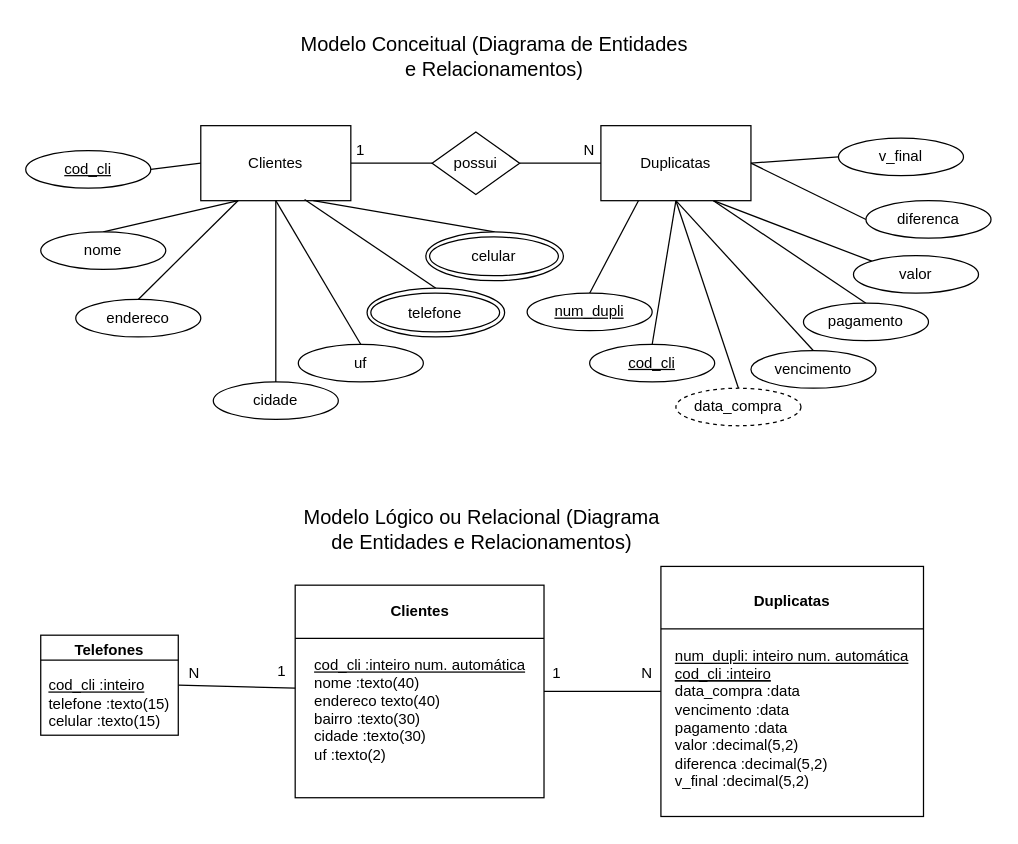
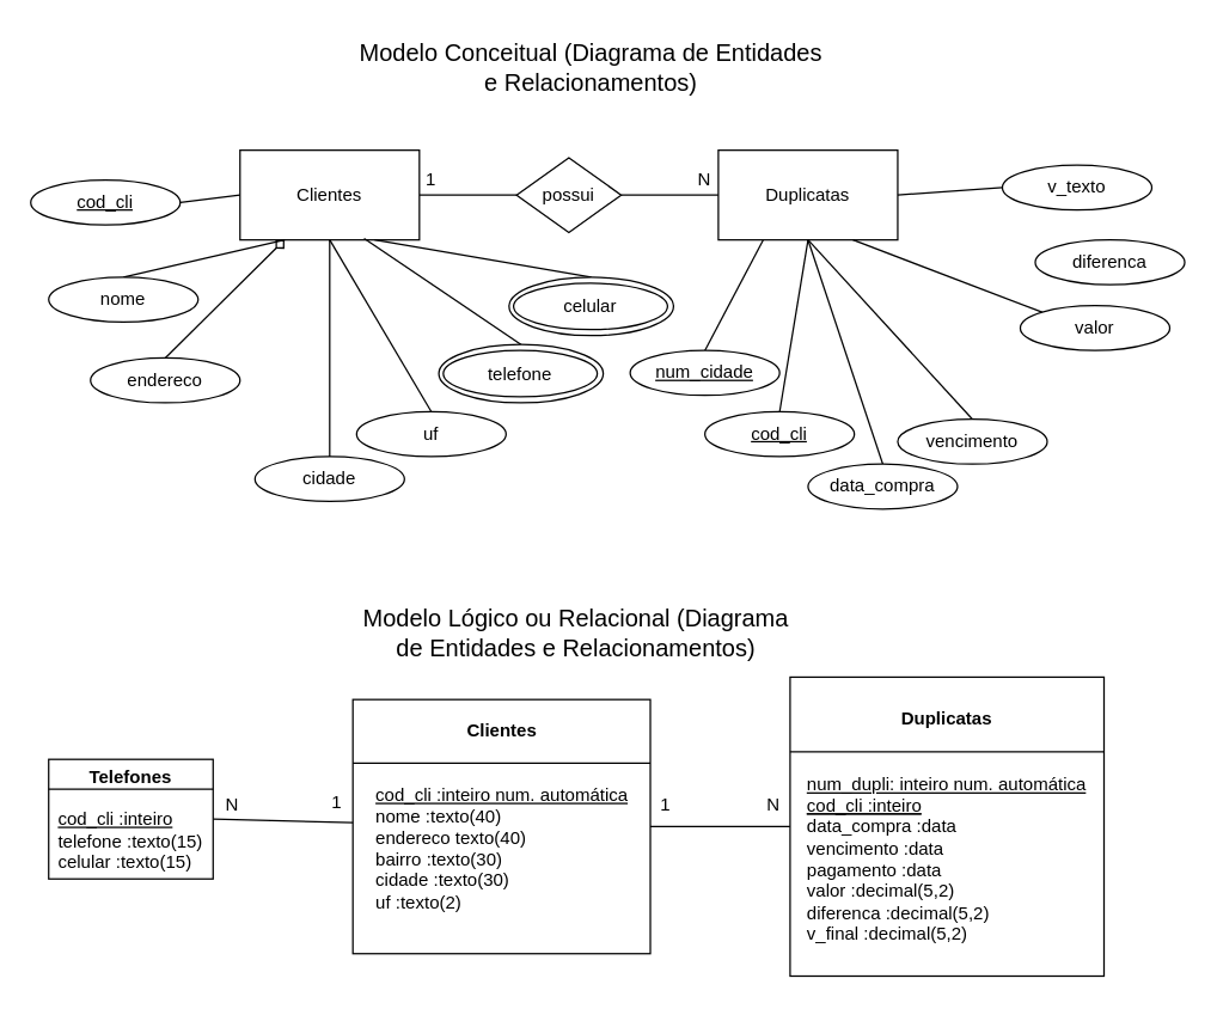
  <mxCell id="0" />
  <mxCell id="1" parent="0" />
  <mxCell id="2" style="edgeStyle=none;rounded=0;orthogonalLoop=1;jettySize=auto;html=1;exitX=1;exitY=0.5;exitDx=0;exitDy=0;entryX=0;entryY=0.5;entryDx=0;entryDy=0;endArrow=none;endFill=0;" edge="1" parent="1" source="3" target="23"><mxGeometry relative="1" as="geometry" /></mxCell>
  <mxCell id="3" value="Clientes" style="rounded=0;whiteSpace=wrap;html=1;" vertex="1" parent="1"><mxGeometry x="160" y="100" width="120" height="60" as="geometry" /></mxCell>
- <mxCell id="4" style="edgeStyle=none;rounded=0;orthogonalLoop=1;jettySize=auto;html=1;exitX=0.75;exitY=1;exitDx=0;exitDy=0;entryX=0.5;entryY=0;entryDx=0;entryDy=0;endArrow=none;endFill=0;" edge="1" parent="1" source="5" target="36"><mxGeometry relative="1" as="geometry" /></mxCell>
  <mxCell id="5" value="Duplicatas" style="rounded=0;whiteSpace=wrap;html=1;" vertex="1" parent="1"><mxGeometry x="480" y="100" width="120" height="60" as="geometry" /></mxCell>
  <mxCell id="6" style="edgeStyle=none;rounded=0;orthogonalLoop=1;jettySize=auto;html=1;exitX=1;exitY=0.5;exitDx=0;exitDy=0;entryX=0;entryY=0.5;entryDx=0;entryDy=0;endArrow=none;endFill=0;" edge="1" parent="1" source="7" target="3"><mxGeometry relative="1" as="geometry" /></mxCell>
  <mxCell id="7" value="cod_cli" style="ellipse;whiteSpace=wrap;html=1;fontStyle=4" vertex="1" parent="1"><mxGeometry x="20" y="120" width="100" height="30" as="geometry" /></mxCell>
  <mxCell id="8" style="edgeStyle=none;rounded=0;orthogonalLoop=1;jettySize=auto;html=1;exitX=0.5;exitY=0;exitDx=0;exitDy=0;entryX=0.25;entryY=1;entryDx=0;entryDy=0;endArrow=none;endFill=0;" edge="1" parent="1" source="9" target="3"><mxGeometry relative="1" as="geometry" /></mxCell>
  <mxCell id="9" value="nome" style="ellipse;whiteSpace=wrap;html=1;" vertex="1" parent="1"><mxGeometry x="32" y="185" width="100" height="30" as="geometry" /></mxCell>
- <mxCell id="10" style="edgeStyle=none;rounded=0;orthogonalLoop=1;jettySize=auto;html=1;exitX=0.5;exitY=0;exitDx=0;exitDy=0;endArrow=none;endFill=0;" edge="1" parent="1" source="11" target="3"><mxGeometry relative="1" as="geometry" /></mxCell>
+ <mxCell id="10" style="edgeStyle=none;rounded=0;orthogonalLoop=1;jettySize=auto;html=1;exitX=0.5;exitY=0;exitDx=0;exitDy=0;endArrow=diamond;endFill=0;" edge="1" parent="1" source="11" target="3"><mxGeometry relative="1" as="geometry" /></mxCell>
  <mxCell id="11" value="endereco" style="ellipse;whiteSpace=wrap;html=1;" vertex="1" parent="1"><mxGeometry x="60" y="239" width="100" height="30" as="geometry" /></mxCell>
  <mxCell id="12" style="edgeStyle=none;rounded=0;orthogonalLoop=1;jettySize=auto;html=1;exitX=0.5;exitY=0;exitDx=0;exitDy=0;entryX=0.5;entryY=1;entryDx=0;entryDy=0;endArrow=none;endFill=0;" edge="1" parent="1" source="13" target="3"><mxGeometry relative="1" as="geometry" /></mxCell>
  <mxCell id="13" value="cidade" style="ellipse;whiteSpace=wrap;html=1;" vertex="1" parent="1"><mxGeometry x="170" y="305" width="100" height="30" as="geometry" /></mxCell>
  <mxCell id="14" style="edgeStyle=none;rounded=0;orthogonalLoop=1;jettySize=auto;html=1;exitX=0.5;exitY=0;exitDx=0;exitDy=0;endArrow=none;endFill=0;" edge="1" parent="1" source="15"><mxGeometry relative="1" as="geometry"><mxPoint x="220" y="160" as="targetPoint" /></mxGeometry></mxCell>
  <mxCell id="15" value="uf" style="ellipse;whiteSpace=wrap;html=1;" vertex="1" parent="1"><mxGeometry x="238" y="275" width="100" height="30" as="geometry" /></mxCell>
  <mxCell id="16" style="edgeStyle=none;rounded=0;orthogonalLoop=1;jettySize=auto;html=1;exitX=0.5;exitY=0;exitDx=0;exitDy=0;entryX=0.692;entryY=0.983;entryDx=0;entryDy=0;entryPerimeter=0;endArrow=none;endFill=0;" edge="1" parent="1" source="17" target="3"><mxGeometry relative="1" as="geometry" /></mxCell>
  <mxCell id="17" value="telefone" style="ellipse;whiteSpace=wrap;html=1;" vertex="1" parent="1"><mxGeometry x="293" y="230" width="110" height="39" as="geometry" /></mxCell>
  <mxCell id="18" value="telefone" style="ellipse;whiteSpace=wrap;html=1;" vertex="1" parent="1"><mxGeometry x="296" y="234" width="103" height="31" as="geometry" /></mxCell>
  <mxCell id="19" style="edgeStyle=none;rounded=0;orthogonalLoop=1;jettySize=auto;html=1;exitX=0.5;exitY=0;exitDx=0;exitDy=0;entryX=0.75;entryY=1;entryDx=0;entryDy=0;endArrow=none;endFill=0;" edge="1" parent="1" source="20" target="3"><mxGeometry relative="1" as="geometry" /></mxCell>
  <mxCell id="20" value="telefone" style="ellipse;whiteSpace=wrap;html=1;" vertex="1" parent="1"><mxGeometry x="340" y="185" width="110" height="39" as="geometry" /></mxCell>
  <mxCell id="21" value="celular" style="ellipse;whiteSpace=wrap;html=1;" vertex="1" parent="1"><mxGeometry x="343" y="189" width="103" height="31" as="geometry" /></mxCell>
  <mxCell id="22" style="edgeStyle=none;rounded=0;orthogonalLoop=1;jettySize=auto;html=1;exitX=1;exitY=0.5;exitDx=0;exitDy=0;entryX=0;entryY=0.5;entryDx=0;entryDy=0;endArrow=none;endFill=0;" edge="1" parent="1" source="23" target="5"><mxGeometry relative="1" as="geometry" /></mxCell>
  <mxCell id="23" value="possui" style="rhombus;whiteSpace=wrap;html=1;" vertex="1" parent="1"><mxGeometry x="345" y="105" width="70" height="50" as="geometry" /></mxCell>
  <mxCell id="24" value="1&lt;br&gt;" style="text;html=1;strokeColor=none;fillColor=none;align=center;verticalAlign=middle;whiteSpace=wrap;rounded=0;" vertex="1" parent="1"><mxGeometry x="283" y="110" width="10" height="20" as="geometry" /></mxCell>
  <mxCell id="25" value="N&lt;br&gt;" style="text;html=1;strokeColor=none;fillColor=none;align=center;verticalAlign=middle;whiteSpace=wrap;rounded=0;" vertex="1" parent="1"><mxGeometry x="466" y="110" width="10" height="20" as="geometry" /></mxCell>
  <mxCell id="26" value="Modelo Conceitual (Diagrama de Entidades e Relacionamentos)" style="text;html=1;strokeColor=none;fillColor=none;align=center;verticalAlign=middle;whiteSpace=wrap;rounded=0;fontSize=16;" vertex="1" parent="1"><mxGeometry x="238" y="20" width="314" height="50" as="geometry" /></mxCell>
  <mxCell id="27" value="Modelo Lógico ou Relacional (Diagrama de Entidades e Relacionamentos)" style="text;html=1;strokeColor=none;fillColor=none;align=center;verticalAlign=middle;whiteSpace=wrap;rounded=0;fontSize=16;" vertex="1" parent="1"><mxGeometry x="238" y="397.5" width="294" height="50" as="geometry" /></mxCell>
  <mxCell id="28" style="edgeStyle=none;rounded=0;orthogonalLoop=1;jettySize=auto;html=1;exitX=0.5;exitY=0;exitDx=0;exitDy=0;entryX=0.25;entryY=1;entryDx=0;entryDy=0;endArrow=none;endFill=0;" edge="1" parent="1" source="29" target="5"><mxGeometry relative="1" as="geometry" /></mxCell>
- <mxCell id="29" value="num_dupli" style="ellipse;whiteSpace=wrap;html=1;fontStyle=4" vertex="1" parent="1"><mxGeometry x="421" y="234" width="100" height="30" as="geometry" /></mxCell>
+ <mxCell id="29" value="num_cidade" style="ellipse;whiteSpace=wrap;html=1;fontStyle=4" vertex="1" parent="1"><mxGeometry x="421" y="234" width="100" height="30" as="geometry" /></mxCell>
  <mxCell id="30" style="edgeStyle=none;rounded=0;orthogonalLoop=1;jettySize=auto;html=1;exitX=0.5;exitY=0;exitDx=0;exitDy=0;entryX=0.5;entryY=1;entryDx=0;entryDy=0;endArrow=none;endFill=0;" edge="1" parent="1" source="31" target="5"><mxGeometry relative="1" as="geometry" /></mxCell>
  <mxCell id="31" value="cod_cli" style="ellipse;whiteSpace=wrap;html=1;fontStyle=4" vertex="1" parent="1"><mxGeometry x="471" y="275" width="100" height="30" as="geometry" /></mxCell>
  <mxCell id="32" style="edgeStyle=none;rounded=0;orthogonalLoop=1;jettySize=auto;html=1;exitX=0.5;exitY=0;exitDx=0;exitDy=0;endArrow=none;endFill=0;" edge="1" parent="1" source="33"><mxGeometry relative="1" as="geometry"><mxPoint x="540" y="160" as="targetPoint" /></mxGeometry></mxCell>
- <mxCell id="33" value="data_compra" style="ellipse;whiteSpace=wrap;html=1;dashed=1;" vertex="1" parent="1"><mxGeometry x="540" y="310" width="100" height="30" as="geometry" /></mxCell>
+ <mxCell id="33" value="data_compra" style="ellipse;whiteSpace=wrap;html=1;" vertex="1" parent="1"><mxGeometry x="540" y="310" width="100" height="30" as="geometry" /></mxCell>
  <mxCell id="34" style="edgeStyle=none;rounded=0;orthogonalLoop=1;jettySize=auto;html=1;exitX=0.5;exitY=0;exitDx=0;exitDy=0;endArrow=none;endFill=0;" edge="1" parent="1" source="35"><mxGeometry relative="1" as="geometry"><mxPoint x="540" y="160" as="targetPoint" /></mxGeometry></mxCell>
  <mxCell id="35" value="vencimento" style="ellipse;whiteSpace=wrap;html=1;" vertex="1" parent="1"><mxGeometry x="600" y="280" width="100" height="30" as="geometry" /></mxCell>
- <mxCell id="36" value="pagamento" style="ellipse;whiteSpace=wrap;html=1;" vertex="1" parent="1"><mxGeometry x="642" y="242" width="100" height="30" as="geometry" /></mxCell>
  <mxCell id="37" style="edgeStyle=none;rounded=0;orthogonalLoop=1;jettySize=auto;html=1;exitX=0;exitY=0;exitDx=0;exitDy=0;endArrow=none;endFill=0;" edge="1" parent="1" source="38"><mxGeometry relative="1" as="geometry"><mxPoint x="570" y="160" as="targetPoint" /></mxGeometry></mxCell>
  <mxCell id="38" value="valor" style="ellipse;whiteSpace=wrap;html=1;" vertex="1" parent="1"><mxGeometry x="682" y="204" width="100" height="30" as="geometry" /></mxCell>
- <mxCell id="39" style="edgeStyle=none;rounded=0;orthogonalLoop=1;jettySize=auto;html=1;exitX=0;exitY=0.5;exitDx=0;exitDy=0;entryX=1;entryY=0.5;entryDx=0;entryDy=0;endArrow=none;endFill=0;" edge="1" parent="1" source="40" target="5"><mxGeometry relative="1" as="geometry" /></mxCell>
  <mxCell id="40" value="diferenca" style="ellipse;whiteSpace=wrap;html=1;" vertex="1" parent="1"><mxGeometry x="692" y="160" width="100" height="30" as="geometry" /></mxCell>
  <mxCell id="41" style="edgeStyle=none;rounded=0;orthogonalLoop=1;jettySize=auto;html=1;exitX=0;exitY=0.5;exitDx=0;exitDy=0;endArrow=none;endFill=0;" edge="1" parent="1" source="42"><mxGeometry relative="1" as="geometry"><mxPoint x="600" y="130" as="targetPoint" /></mxGeometry></mxCell>
- <mxCell id="42" value="v_final" style="ellipse;whiteSpace=wrap;html=1;" vertex="1" parent="1"><mxGeometry x="670" y="110" width="100" height="30" as="geometry" /></mxCell>
+ <mxCell id="42" value="v_texto" style="ellipse;whiteSpace=wrap;html=1;" vertex="1" parent="1"><mxGeometry x="670" y="110" width="100" height="30" as="geometry" /></mxCell>
  <mxCell id="43" style="edgeStyle=none;rounded=0;orthogonalLoop=1;jettySize=auto;html=1;exitX=0.5;exitY=1;exitDx=0;exitDy=0;endArrow=none;endFill=0;" edge="1" parent="1" source="11" target="11"><mxGeometry relative="1" as="geometry" /></mxCell>
  <mxCell id="44" style="edgeStyle=none;rounded=0;orthogonalLoop=1;jettySize=auto;html=1;exitX=1;exitY=0.5;exitDx=0;exitDy=0;entryX=0;entryY=0.5;entryDx=0;entryDy=0;endArrow=none;endFill=0;" edge="1" parent="1" source="45" target="47"><mxGeometry relative="1" as="geometry" /></mxCell>
  <mxCell id="45" value="&lt;b&gt;Clientes&lt;/b&gt;&lt;br&gt;&lt;br&gt;&lt;br&gt;&lt;div style=&quot;text-align: left&quot;&gt;&lt;u&gt;cod_cli :inteiro num. automática&lt;/u&gt;&lt;/div&gt;&lt;div style=&quot;text-align: left&quot;&gt;&lt;span&gt;nome :texto(40)&lt;/span&gt;&lt;/div&gt;&lt;div style=&quot;text-align: left&quot;&gt;&lt;span&gt;endereco texto(40)&lt;/span&gt;&lt;/div&gt;&lt;div style=&quot;text-align: left&quot;&gt;&lt;span&gt;bairro :texto(30)&lt;/span&gt;&lt;/div&gt;&lt;div style=&quot;text-align: left&quot;&gt;&lt;span&gt;cidade :texto(30)&lt;/span&gt;&lt;/div&gt;&lt;div style=&quot;text-align: left&quot;&gt;&lt;span&gt;uf :texto(2)&lt;/span&gt;&lt;/div&gt;&lt;br&gt;" style="rounded=0;whiteSpace=wrap;html=1;" vertex="1" parent="1"><mxGeometry x="235.5" y="467.5" width="199" height="170" as="geometry" /></mxCell>
  <mxCell id="46" value="" style="endArrow=none;html=1;exitX=0;exitY=0.25;exitDx=0;exitDy=0;entryX=1;entryY=0.25;entryDx=0;entryDy=0;" edge="1" parent="1" source="45" target="45"><mxGeometry width="50" height="50" relative="1" as="geometry"><mxPoint x="60" y="737.5" as="sourcePoint" /><mxPoint x="430" y="517.5" as="targetPoint" /></mxGeometry></mxCell>
  <mxCell id="47" value="&lt;b&gt;Duplicatas&lt;/b&gt;&lt;br&gt;&lt;br&gt;&lt;br&gt;&lt;div style=&quot;text-align: left&quot;&gt;&lt;u&gt;num_dupli: inteiro num. automática&lt;/u&gt;&lt;/div&gt;&lt;u&gt;&lt;div style=&quot;text-align: left&quot;&gt;&lt;u&gt;cod_cli :inteiro&lt;/u&gt;&lt;/div&gt;&lt;/u&gt;&lt;div style=&quot;text-align: left&quot;&gt;&lt;span&gt;data_compra :data&lt;/span&gt;&lt;/div&gt;&lt;div style=&quot;text-align: left&quot;&gt;&lt;span&gt;vencimento :data&lt;/span&gt;&lt;/div&gt;&lt;div style=&quot;text-align: left&quot;&gt;&lt;span&gt;pagamento :data&lt;/span&gt;&lt;/div&gt;&lt;div style=&quot;text-align: left&quot;&gt;&lt;span&gt;valor :decimal(5,2)&lt;/span&gt;&lt;/div&gt;&lt;div style=&quot;text-align: left&quot;&gt;&lt;span&gt;diferenca :decimal(5,2)&lt;/span&gt;&lt;/div&gt;&lt;div style=&quot;text-align: left&quot;&gt;&lt;span&gt;v_final :decimal(5,2)&lt;/span&gt;&lt;/div&gt;" style="rounded=0;whiteSpace=wrap;html=1;" vertex="1" parent="1"><mxGeometry x="528" y="452.5" width="210" height="200" as="geometry" /></mxCell>
  <mxCell id="48" value="" style="endArrow=none;html=1;exitX=0;exitY=0.25;exitDx=0;exitDy=0;entryX=1;entryY=0.25;entryDx=0;entryDy=0;" edge="1" source="47" target="47" parent="1"><mxGeometry width="50" height="50" relative="1" as="geometry"><mxPoint x="379" y="737.5" as="sourcePoint" /><mxPoint x="749" y="517.5" as="targetPoint" /></mxGeometry></mxCell>
  <mxCell id="49" style="edgeStyle=none;rounded=0;orthogonalLoop=1;jettySize=auto;html=1;exitX=1;exitY=0.5;exitDx=0;exitDy=0;endArrow=none;endFill=0;" edge="1" parent="1" source="50" target="45"><mxGeometry relative="1" as="geometry"><mxPoint x="222" y="597.5" as="targetPoint" /></mxGeometry></mxCell>
  <mxCell id="50" value="&lt;b&gt;Telefones&lt;/b&gt;&lt;br&gt;&lt;br&gt;&lt;div style=&quot;text-align: left&quot;&gt;&lt;u&gt;cod_cli :inteiro&lt;/u&gt;&lt;/div&gt;&lt;div style=&quot;text-align: left&quot;&gt;&lt;span&gt;telefone :texto(15)&lt;/span&gt;&lt;/div&gt;&lt;div style=&quot;text-align: left&quot;&gt;&lt;span&gt;celular :texto(15)&lt;/span&gt;&lt;/div&gt;" style="rounded=0;whiteSpace=wrap;html=1;" vertex="1" parent="1"><mxGeometry x="32" y="507.5" width="110" height="80" as="geometry" /></mxCell>
  <mxCell id="51" value="" style="endArrow=none;html=1;exitX=0;exitY=0.25;exitDx=0;exitDy=0;entryX=1;entryY=0.25;entryDx=0;entryDy=0;" edge="1" source="50" target="50" parent="1"><mxGeometry width="50" height="50" relative="1" as="geometry"><mxPoint x="-140.5" y="737" as="sourcePoint" /><mxPoint x="229.5" y="517" as="targetPoint" /></mxGeometry></mxCell>
  <mxCell id="52" value="1&lt;br&gt;" style="text;html=1;strokeColor=none;fillColor=none;align=center;verticalAlign=middle;whiteSpace=wrap;rounded=0;" vertex="1" parent="1"><mxGeometry x="220" y="526.5" width="10" height="20" as="geometry" /></mxCell>
  <mxCell id="53" value="1&lt;br&gt;" style="text;html=1;strokeColor=none;fillColor=none;align=center;verticalAlign=middle;whiteSpace=wrap;rounded=0;" vertex="1" parent="1"><mxGeometry x="440" y="527.5" width="10" height="20" as="geometry" /></mxCell>
  <mxCell id="54" value="N&lt;br&gt;" style="text;html=1;strokeColor=none;fillColor=none;align=center;verticalAlign=middle;whiteSpace=wrap;rounded=0;" vertex="1" parent="1"><mxGeometry x="512" y="527.5" width="10" height="20" as="geometry" /></mxCell>
  <mxCell id="55" value="N&lt;br&gt;" style="text;html=1;strokeColor=none;fillColor=none;align=center;verticalAlign=middle;whiteSpace=wrap;rounded=0;" vertex="1" parent="1"><mxGeometry x="150" y="527.5" width="10" height="20" as="geometry" /></mxCell>
